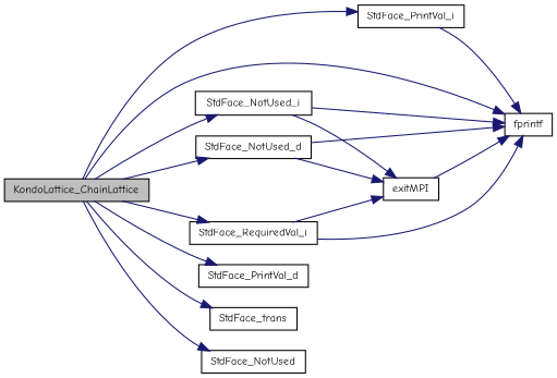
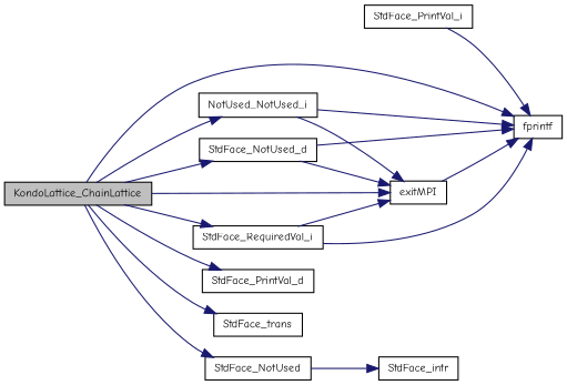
  digraph {
    fontname="Comic Neue"
    rankdir=LR
    node [color=black fillcolor=white fontname="Comic Neue" fontsize=10 shape=record style=filled]
    edge [color=midnightblue fontname="Comic Neue" fontsize=10 labelfontname=Helvetica labelfontsize=10 style=solid]
    n1 [fillcolor=grey75 fontcolor=black height=0.2 label=KondoLattice_ChainLattice width=0.4]
    n2 [height=0.2 label=fprintf width=0.4]
    n3 [height=0.2 label=StdFace_RequiredVal_i width=0.4]
-   n4 [height=0.2 label=StdFace_NotUsed_i width=0.4]
+   n4 [height=0.2 label=NotUsed_NotUsed_i width=0.4]
    n5 [height=0.2 label=StdFace_PrintVal_d width=0.4]
    n6 [height=0.2 label=StdFace_NotUsed_d width=0.4]
    n7 [height=0.2 label=StdFace_trans width=0.4]
    n8 [height=0.2 label=StdFace_NotUsed width=0.4]
    n9 [height=0.2 label=StdFace_PrintVal_i width=0.4]
    n10 [height=0.2 label=exitMPI width=0.4]
+   n11 [height=0.2 label=StdFace_intr width=0.4]
    n1 -> n2
    n1 -> n3
    n1 -> n4
    n1 -> n5
    n1 -> n6
    n1 -> n7
    n1 -> n8
-   n1 -> n9
+   n1 -> n10
    n3 -> n2
    n3 -> n10
    n4 -> n2
    n4 -> n10
    n6 -> n2
    n6 -> n10
+   n8 -> n11
    n9 -> n2
    n10 -> n2
  }
